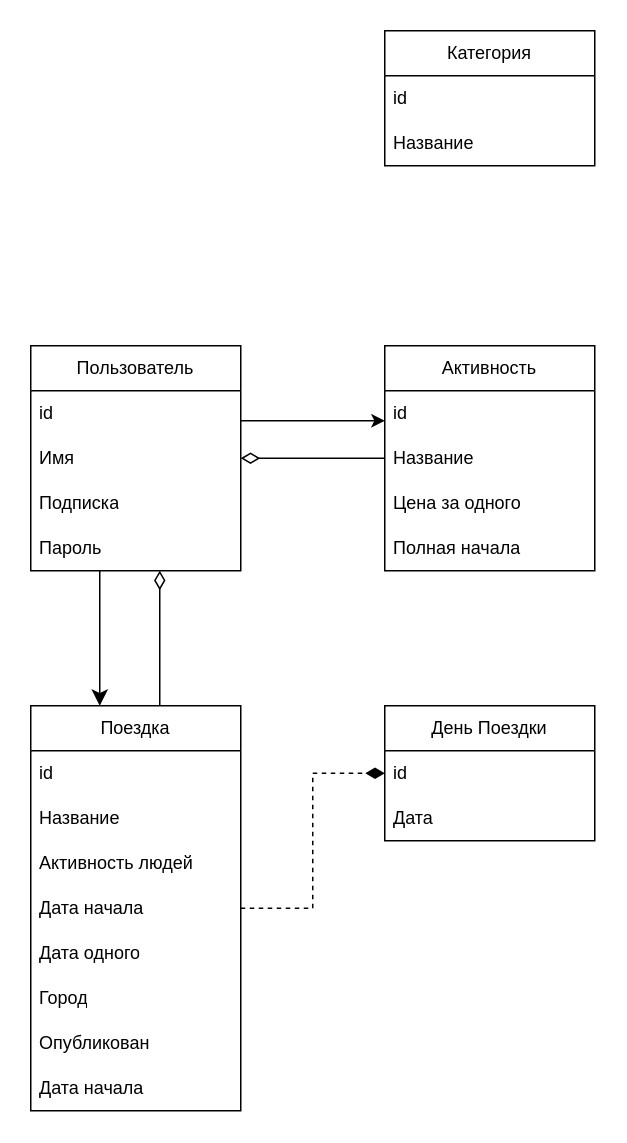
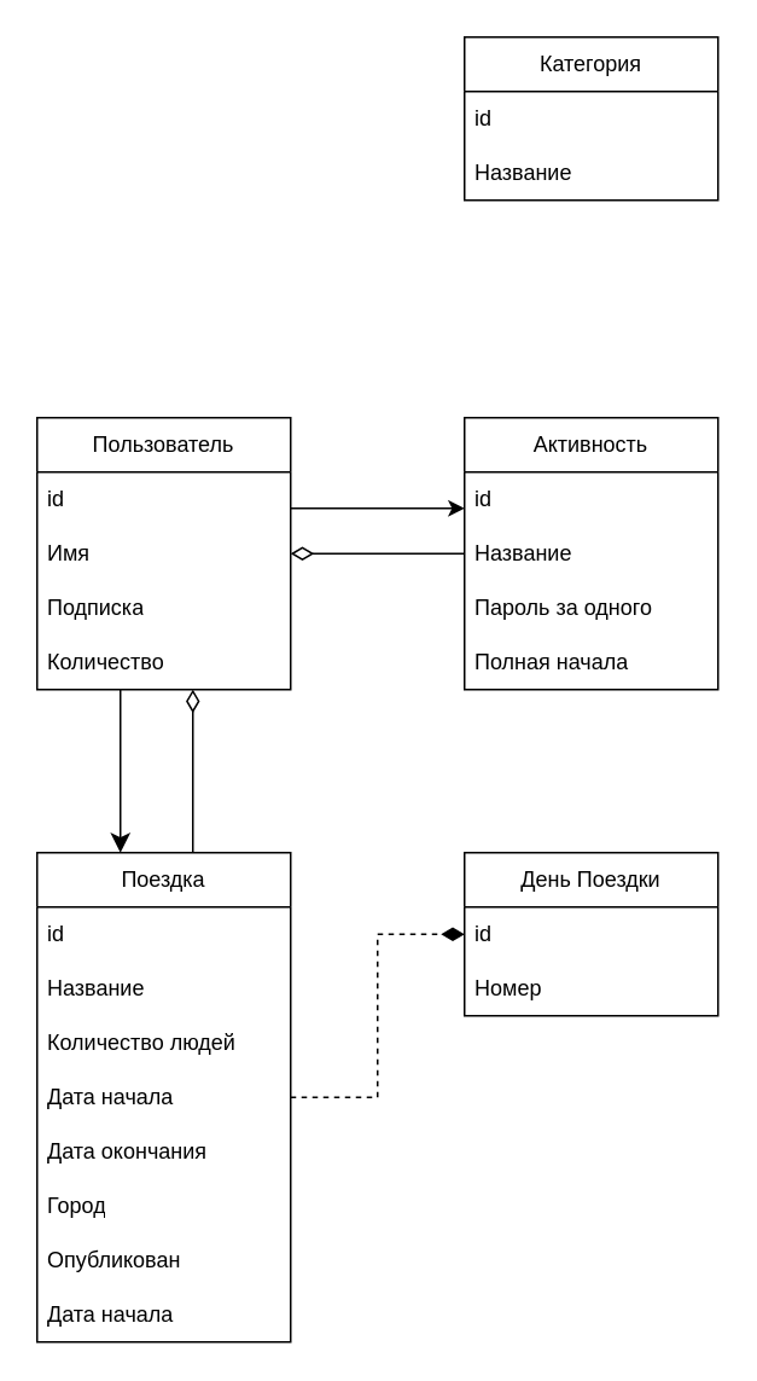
  <mxCell id="0" />
  <mxCell id="1" parent="0" />
  <mxCell id="2" style="edgeStyle=orthogonalEdgeStyle;rounded=0;orthogonalLoop=1;jettySize=auto;html=1;startArrow=none;startFill=0;endSize=8;startSize=10;" edge="1" parent="1" source="4" target="17"><mxGeometry relative="1" as="geometry"><Array as="points"><mxPoint x="66" y="420" /><mxPoint x="66" y="420" /></Array></mxGeometry></mxCell>
  <mxCell id="3" style="edgeStyle=orthogonalEdgeStyle;rounded=0;orthogonalLoop=1;jettySize=auto;html=1;" edge="1" parent="1" source="4" target="10"><mxGeometry relative="1" as="geometry"><Array as="points"><mxPoint x="216" y="280" /><mxPoint x="216" y="280" /></Array></mxGeometry></mxCell>
  <mxCell id="4" value="Пользователь" style="swimlane;fontStyle=0;childLayout=stackLayout;horizontal=1;startSize=30;horizontalStack=0;resizeParent=1;resizeParentMax=0;resizeLast=0;collapsible=1;marginBottom=0;whiteSpace=wrap;html=1;" vertex="1" parent="1"><mxGeometry x="20" y="230" width="140" height="150" as="geometry" /></mxCell>
  <mxCell id="5" value="id" style="text;strokeColor=none;fillColor=none;align=left;verticalAlign=middle;spacingLeft=4;spacingRight=4;overflow=hidden;points=[[0,0.5],[1,0.5]];portConstraint=eastwest;rotatable=0;whiteSpace=wrap;html=1;" vertex="1" parent="4"><mxGeometry y="30" width="140" height="30" as="geometry" /></mxCell>
  <mxCell id="6" value="Имя" style="text;strokeColor=none;fillColor=none;align=left;verticalAlign=middle;spacingLeft=4;spacingRight=4;overflow=hidden;points=[[0,0.5],[1,0.5]];portConstraint=eastwest;rotatable=0;whiteSpace=wrap;html=1;" vertex="1" parent="4"><mxGeometry y="60" width="140" height="30" as="geometry" /></mxCell>
  <mxCell id="7" value="Подписка" style="text;strokeColor=none;fillColor=none;align=left;verticalAlign=middle;spacingLeft=4;spacingRight=4;overflow=hidden;points=[[0,0.5],[1,0.5]];portConstraint=eastwest;rotatable=0;whiteSpace=wrap;html=1;" vertex="1" parent="4"><mxGeometry y="90" width="140" height="30" as="geometry" /></mxCell>
- <mxCell id="8" value="Пароль" style="text;strokeColor=none;fillColor=none;align=left;verticalAlign=middle;spacingLeft=4;spacingRight=4;overflow=hidden;points=[[0,0.5],[1,0.5]];portConstraint=eastwest;rotatable=0;whiteSpace=wrap;html=1;" vertex="1" parent="4"><mxGeometry y="120" width="140" height="30" as="geometry" /></mxCell>
+ <mxCell id="8" value="Количество" style="text;strokeColor=none;fillColor=none;align=left;verticalAlign=middle;spacingLeft=4;spacingRight=4;overflow=hidden;points=[[0,0.5],[1,0.5]];portConstraint=eastwest;rotatable=0;whiteSpace=wrap;html=1;" vertex="1" parent="4"><mxGeometry y="120" width="140" height="30" as="geometry" /></mxCell>
  <mxCell id="9" style="edgeStyle=orthogonalEdgeStyle;rounded=0;orthogonalLoop=1;jettySize=auto;html=1;endArrow=diamondThin;endFill=0;endSize=10;" edge="1" parent="1" source="10" target="4"><mxGeometry relative="1" as="geometry" /></mxCell>
  <mxCell id="10" value="Активность" style="swimlane;fontStyle=0;childLayout=stackLayout;horizontal=1;startSize=30;horizontalStack=0;resizeParent=1;resizeParentMax=0;resizeLast=0;collapsible=1;marginBottom=0;whiteSpace=wrap;html=1;" vertex="1" parent="1"><mxGeometry x="256" y="230" width="140" height="150" as="geometry" /></mxCell>
  <mxCell id="11" value="id" style="text;strokeColor=none;fillColor=none;align=left;verticalAlign=middle;spacingLeft=4;spacingRight=4;overflow=hidden;points=[[0,0.5],[1,0.5]];portConstraint=eastwest;rotatable=0;whiteSpace=wrap;html=1;" vertex="1" parent="10"><mxGeometry y="30" width="140" height="30" as="geometry" /></mxCell>
  <mxCell id="12" value="Название" style="text;strokeColor=none;fillColor=none;align=left;verticalAlign=middle;spacingLeft=4;spacingRight=4;overflow=hidden;points=[[0,0.5],[1,0.5]];portConstraint=eastwest;rotatable=0;whiteSpace=wrap;html=1;" vertex="1" parent="10"><mxGeometry y="60" width="140" height="30" as="geometry" /></mxCell>
- <mxCell id="13" value="Цена за одного" style="text;strokeColor=none;fillColor=none;align=left;verticalAlign=middle;spacingLeft=4;spacingRight=4;overflow=hidden;points=[[0,0.5],[1,0.5]];portConstraint=eastwest;rotatable=0;whiteSpace=wrap;html=1;" vertex="1" parent="10"><mxGeometry y="90" width="140" height="30" as="geometry" /></mxCell>
+ <mxCell id="13" value="Пароль за одного" style="text;strokeColor=none;fillColor=none;align=left;verticalAlign=middle;spacingLeft=4;spacingRight=4;overflow=hidden;points=[[0,0.5],[1,0.5]];portConstraint=eastwest;rotatable=0;whiteSpace=wrap;html=1;" vertex="1" parent="10"><mxGeometry y="90" width="140" height="30" as="geometry" /></mxCell>
  <mxCell id="14" value="Полная начала" style="text;strokeColor=none;fillColor=none;align=left;verticalAlign=middle;spacingLeft=4;spacingRight=4;overflow=hidden;points=[[0,0.5],[1,0.5]];portConstraint=eastwest;rotatable=0;whiteSpace=wrap;html=1;" vertex="1" parent="10"><mxGeometry y="120" width="140" height="30" as="geometry" /></mxCell>
  <mxCell id="15" style="edgeStyle=orthogonalEdgeStyle;rounded=0;orthogonalLoop=1;jettySize=auto;html=1;endArrow=diamondThin;endFill=1;endSize=10;dashed=1;" edge="1" parent="1" source="17" target="29"><mxGeometry relative="1" as="geometry" /></mxCell>
  <mxCell id="16" style="edgeStyle=orthogonalEdgeStyle;rounded=0;orthogonalLoop=1;jettySize=auto;html=1;endSize=10;endArrow=diamondThin;endFill=0;" edge="1" parent="1" source="17" target="4"><mxGeometry relative="1" as="geometry"><Array as="points"><mxPoint x="106" y="430" /><mxPoint x="106" y="430" /></Array></mxGeometry></mxCell>
  <mxCell id="17" value="Поездка" style="swimlane;fontStyle=0;childLayout=stackLayout;horizontal=1;startSize=30;horizontalStack=0;resizeParent=1;resizeParentMax=0;resizeLast=0;collapsible=1;marginBottom=0;whiteSpace=wrap;html=1;" vertex="1" parent="1"><mxGeometry x="20" y="470" width="140" height="270" as="geometry" /></mxCell>
  <mxCell id="18" value="id" style="text;strokeColor=none;fillColor=none;align=left;verticalAlign=middle;spacingLeft=4;spacingRight=4;overflow=hidden;points=[[0,0.5],[1,0.5]];portConstraint=eastwest;rotatable=0;whiteSpace=wrap;html=1;" vertex="1" parent="17"><mxGeometry y="30" width="140" height="30" as="geometry" /></mxCell>
  <mxCell id="19" value="Название" style="text;strokeColor=none;fillColor=none;align=left;verticalAlign=middle;spacingLeft=4;spacingRight=4;overflow=hidden;points=[[0,0.5],[1,0.5]];portConstraint=eastwest;rotatable=0;whiteSpace=wrap;html=1;" vertex="1" parent="17"><mxGeometry y="60" width="140" height="30" as="geometry" /></mxCell>
- <mxCell id="20" value="Активность людей" style="text;strokeColor=none;fillColor=none;align=left;verticalAlign=middle;spacingLeft=4;spacingRight=4;overflow=hidden;points=[[0,0.5],[1,0.5]];portConstraint=eastwest;rotatable=0;whiteSpace=wrap;html=1;" vertex="1" parent="17"><mxGeometry y="90" width="140" height="30" as="geometry" /></mxCell>
+ <mxCell id="20" value="Количество людей" style="text;strokeColor=none;fillColor=none;align=left;verticalAlign=middle;spacingLeft=4;spacingRight=4;overflow=hidden;points=[[0,0.5],[1,0.5]];portConstraint=eastwest;rotatable=0;whiteSpace=wrap;html=1;" vertex="1" parent="17"><mxGeometry y="90" width="140" height="30" as="geometry" /></mxCell>
  <mxCell id="21" value="Дата начала" style="text;strokeColor=none;fillColor=none;align=left;verticalAlign=middle;spacingLeft=4;spacingRight=4;overflow=hidden;points=[[0,0.5],[1,0.5]];portConstraint=eastwest;rotatable=0;whiteSpace=wrap;html=1;" vertex="1" parent="17"><mxGeometry y="120" width="140" height="30" as="geometry" /></mxCell>
- <mxCell id="22" value="Дата одного" style="text;strokeColor=none;fillColor=none;align=left;verticalAlign=middle;spacingLeft=4;spacingRight=4;overflow=hidden;points=[[0,0.5],[1,0.5]];portConstraint=eastwest;rotatable=0;whiteSpace=wrap;html=1;" vertex="1" parent="17"><mxGeometry y="150" width="140" height="30" as="geometry" /></mxCell>
+ <mxCell id="22" value="Дата окончания" style="text;strokeColor=none;fillColor=none;align=left;verticalAlign=middle;spacingLeft=4;spacingRight=4;overflow=hidden;points=[[0,0.5],[1,0.5]];portConstraint=eastwest;rotatable=0;whiteSpace=wrap;html=1;" vertex="1" parent="17"><mxGeometry y="150" width="140" height="30" as="geometry" /></mxCell>
  <mxCell id="23" value="Город" style="text;strokeColor=none;fillColor=none;align=left;verticalAlign=middle;spacingLeft=4;spacingRight=4;overflow=hidden;points=[[0,0.5],[1,0.5]];portConstraint=eastwest;rotatable=0;whiteSpace=wrap;html=1;" vertex="1" parent="17"><mxGeometry y="180" width="140" height="30" as="geometry" /></mxCell>
  <mxCell id="24" value="Опубликован" style="text;strokeColor=none;fillColor=none;align=left;verticalAlign=middle;spacingLeft=4;spacingRight=4;overflow=hidden;points=[[0,0.5],[1,0.5]];portConstraint=eastwest;rotatable=0;whiteSpace=wrap;html=1;" vertex="1" parent="17"><mxGeometry y="210" width="140" height="30" as="geometry" /></mxCell>
  <mxCell id="25" value="Дата начала" style="text;strokeColor=none;fillColor=none;align=left;verticalAlign=middle;spacingLeft=4;spacingRight=4;overflow=hidden;points=[[0,0.5],[1,0.5]];portConstraint=eastwest;rotatable=0;whiteSpace=wrap;html=1;" vertex="1" parent="17"><mxGeometry y="240" width="140" height="30" as="geometry" /></mxCell>
  <mxCell id="26" value="Категория" style="swimlane;fontStyle=0;childLayout=stackLayout;horizontal=1;startSize=30;horizontalStack=0;resizeParent=1;resizeParentMax=0;resizeLast=0;collapsible=1;marginBottom=0;whiteSpace=wrap;html=1;" vertex="1" parent="1"><mxGeometry x="256" y="20" width="140" height="90" as="geometry" /></mxCell>
  <mxCell id="27" value="id" style="text;strokeColor=none;fillColor=none;align=left;verticalAlign=middle;spacingLeft=4;spacingRight=4;overflow=hidden;points=[[0,0.5],[1,0.5]];portConstraint=eastwest;rotatable=0;whiteSpace=wrap;html=1;" vertex="1" parent="26"><mxGeometry y="30" width="140" height="30" as="geometry" /></mxCell>
  <mxCell id="28" value="Название" style="text;strokeColor=none;fillColor=none;align=left;verticalAlign=middle;spacingLeft=4;spacingRight=4;overflow=hidden;points=[[0,0.5],[1,0.5]];portConstraint=eastwest;rotatable=0;whiteSpace=wrap;html=1;" vertex="1" parent="26"><mxGeometry y="60" width="140" height="30" as="geometry" /></mxCell>
  <mxCell id="29" value="День Поездки" style="swimlane;fontStyle=0;childLayout=stackLayout;horizontal=1;startSize=30;horizontalStack=0;resizeParent=1;resizeParentMax=0;resizeLast=0;collapsible=1;marginBottom=0;whiteSpace=wrap;html=1;" vertex="1" parent="1"><mxGeometry x="256" y="470" width="140" height="90" as="geometry" /></mxCell>
  <mxCell id="30" value="id" style="text;strokeColor=none;fillColor=none;align=left;verticalAlign=middle;spacingLeft=4;spacingRight=4;overflow=hidden;points=[[0,0.5],[1,0.5]];portConstraint=eastwest;rotatable=0;whiteSpace=wrap;html=1;" vertex="1" parent="29"><mxGeometry y="30" width="140" height="30" as="geometry" /></mxCell>
- <mxCell id="31" value="Дата" style="text;strokeColor=none;fillColor=none;align=left;verticalAlign=middle;spacingLeft=4;spacingRight=4;overflow=hidden;points=[[0,0.5],[1,0.5]];portConstraint=eastwest;rotatable=0;whiteSpace=wrap;html=1;" vertex="1" parent="29"><mxGeometry y="60" width="140" height="30" as="geometry" /></mxCell>
+ <mxCell id="31" value="Номер" style="text;strokeColor=none;fillColor=none;align=left;verticalAlign=middle;spacingLeft=4;spacingRight=4;overflow=hidden;points=[[0,0.5],[1,0.5]];portConstraint=eastwest;rotatable=0;whiteSpace=wrap;html=1;" vertex="1" parent="29"><mxGeometry y="60" width="140" height="30" as="geometry" /></mxCell>
